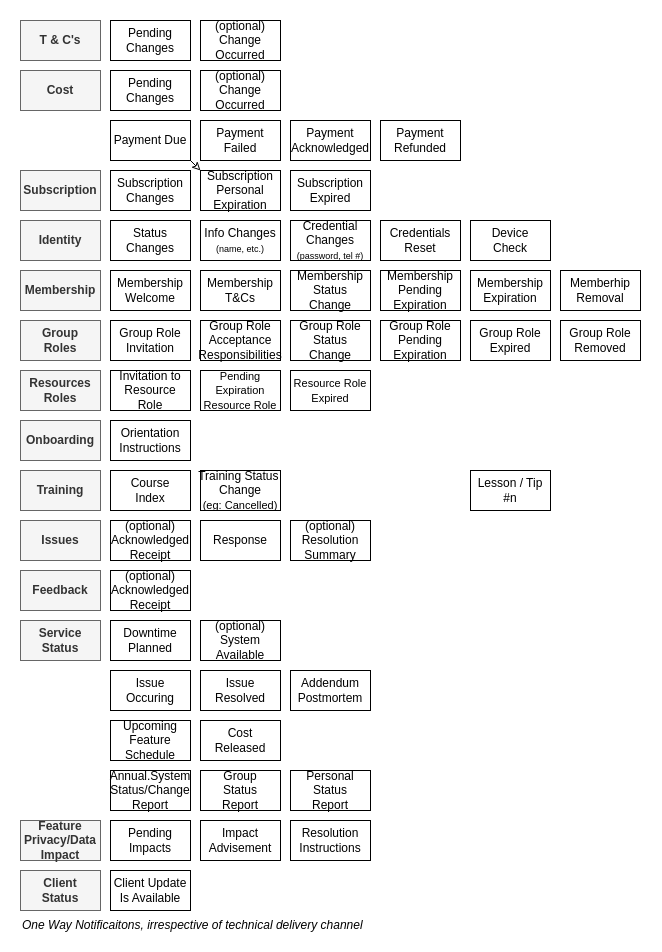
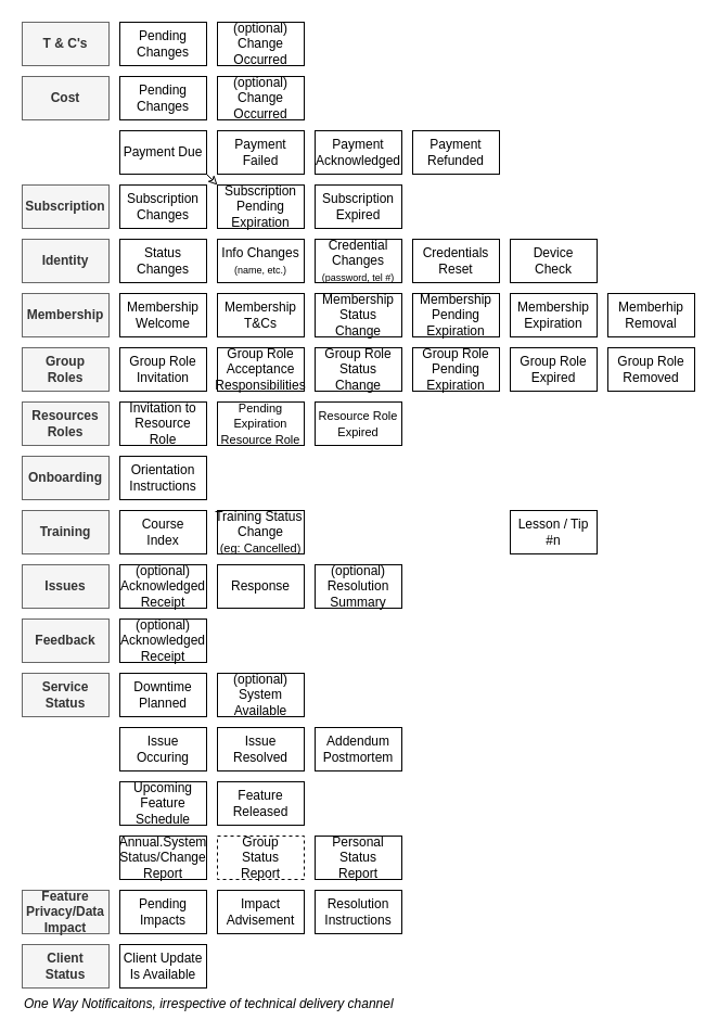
  <mxCell id="0" />
  <mxCell id="1" parent="0" />
  <mxCell id="2" value="Onboarding" style="rounded=0;whiteSpace=wrap;html=1;fillColor=#f5f5f5;fontColor=#333333;strokeColor=#666666;fontStyle=1" vertex="1" parent="1"><mxGeometry x="20" y="420" width="80" height="40" as="geometry" /></mxCell>
  <mxCell id="3" value="Membership&lt;br&gt;Welcome" style="rounded=0;whiteSpace=wrap;html=1;" vertex="1" parent="1"><mxGeometry x="110" y="270" width="80" height="40" as="geometry" /></mxCell>
  <mxCell id="4" value="Issues" style="rounded=0;whiteSpace=wrap;html=1;fillColor=#f5f5f5;fontColor=#333333;strokeColor=#666666;fontStyle=1" vertex="1" parent="1"><mxGeometry x="20" y="520" width="80" height="40" as="geometry" /></mxCell>
  <mxCell id="5" value="(optional)&lt;br&gt;Acknowledged&lt;br&gt;Receipt" style="rounded=0;whiteSpace=wrap;html=1;" vertex="1" parent="1"><mxGeometry x="110" y="520" width="80" height="40" as="geometry" /></mxCell>
  <mxCell id="6" value="Orientation&lt;br&gt;Instructions" style="rounded=0;whiteSpace=wrap;html=1;" vertex="1" parent="1"><mxGeometry x="110" y="420" width="80" height="40" as="geometry" /></mxCell>
  <mxCell id="7" value="Feedback" style="rounded=0;whiteSpace=wrap;html=1;fillColor=#f5f5f5;fontColor=#333333;strokeColor=#666666;fontStyle=1" vertex="1" parent="1"><mxGeometry x="20" y="570" width="80" height="40" as="geometry" /></mxCell>
  <mxCell id="8" value="(optional)&lt;br&gt;Acknowledged&lt;br&gt;Receipt" style="rounded=0;whiteSpace=wrap;html=1;" vertex="1" parent="1"><mxGeometry x="110" y="570" width="80" height="40" as="geometry" /></mxCell>
  <mxCell id="9" value="Training" style="rounded=0;whiteSpace=wrap;html=1;fillColor=#f5f5f5;fontColor=#333333;strokeColor=#666666;fontStyle=1" vertex="1" parent="1"><mxGeometry x="20" y="470" width="80" height="40" as="geometry" /></mxCell>
  <mxCell id="10" value="Course&lt;br&gt;Index" style="rounded=0;whiteSpace=wrap;html=1;" vertex="1" parent="1"><mxGeometry x="110" y="470" width="80" height="40" as="geometry" /></mxCell>
  <mxCell id="11" value="Lesson / Tip #n" style="rounded=0;whiteSpace=wrap;html=1;" vertex="1" parent="1"><mxGeometry x="470" y="470" width="80" height="40" as="geometry" /></mxCell>
  <mxCell id="12" value="Service Status" style="rounded=0;whiteSpace=wrap;html=1;fillColor=#f5f5f5;fontColor=#333333;strokeColor=#666666;fontStyle=1" vertex="1" parent="1"><mxGeometry x="20" y="620" width="80" height="40" as="geometry" /></mxCell>
  <mxCell id="13" value="Downtime Planned" style="rounded=0;whiteSpace=wrap;html=1;" vertex="1" parent="1"><mxGeometry x="110" y="620" width="80" height="40" as="geometry" /></mxCell>
  <mxCell id="14" value="Issue Occuring" style="rounded=0;whiteSpace=wrap;html=1;" vertex="1" parent="1"><mxGeometry x="110" y="670" width="80" height="40" as="geometry" /></mxCell>
  <mxCell id="15" value="Issue Resolved" style="rounded=0;whiteSpace=wrap;html=1;" vertex="1" parent="1"><mxGeometry x="200" y="670" width="80" height="40" as="geometry" /></mxCell>
  <mxCell id="16" value="(optional)&lt;br&gt;System Available" style="rounded=0;whiteSpace=wrap;html=1;" vertex="1" parent="1"><mxGeometry x="200" y="620" width="80" height="40" as="geometry" /></mxCell>
  <mxCell id="17" value="Addendum&lt;br&gt;Postmortem" style="rounded=0;whiteSpace=wrap;html=1;" vertex="1" parent="1"><mxGeometry x="290" y="670" width="80" height="40" as="geometry" /></mxCell>
  <mxCell id="18" value="Upcoming&lt;br&gt;Feature Schedule" style="rounded=0;whiteSpace=wrap;html=1;" vertex="1" parent="1"><mxGeometry x="110" y="720" width="80" height="40" as="geometry" /></mxCell>
- <mxCell id="19" value="Cost Released" style="rounded=0;whiteSpace=wrap;html=1;" vertex="1" parent="1"><mxGeometry x="200" y="720" width="80" height="40" as="geometry" /></mxCell>
+ <mxCell id="19" value="Feature Released" style="rounded=0;whiteSpace=wrap;html=1;" vertex="1" parent="1"><mxGeometry x="200" y="720" width="80" height="40" as="geometry" /></mxCell>
  <mxCell id="20" value="Group Role Invitation" style="rounded=0;whiteSpace=wrap;html=1;" vertex="1" parent="1"><mxGeometry x="110" y="320" width="80" height="40" as="geometry" /></mxCell>
  <mxCell id="21" value="Group Role Acceptance Responsibilities" style="rounded=0;whiteSpace=wrap;html=1;" vertex="1" parent="1"><mxGeometry x="200" y="320" width="80" height="40" as="geometry" /></mxCell>
  <mxCell id="22" value="T &amp;amp; C's" style="rounded=0;whiteSpace=wrap;html=1;fillColor=#f5f5f5;fontColor=#333333;strokeColor=#666666;fontStyle=1" vertex="1" parent="1"><mxGeometry x="20" y="20" width="80" height="40" as="geometry" /></mxCell>
  <mxCell id="23" value="Pending Changes" style="rounded=0;whiteSpace=wrap;html=1;" vertex="1" parent="1"><mxGeometry x="110" y="20" width="80" height="40" as="geometry" /></mxCell>
  <mxCell id="24" value="(optional)&lt;br&gt;Change Occurred" style="rounded=0;whiteSpace=wrap;html=1;" vertex="1" parent="1"><mxGeometry x="200" y="20" width="80" height="40" as="geometry" /></mxCell>
  <mxCell id="25" value="Cost" style="rounded=0;whiteSpace=wrap;html=1;fillColor=#f5f5f5;fontColor=#333333;strokeColor=#666666;fontStyle=1" vertex="1" parent="1"><mxGeometry x="20" y="70" width="80" height="40" as="geometry" /></mxCell>
  <mxCell id="26" value="Pending Changes" style="rounded=0;whiteSpace=wrap;html=1;" vertex="1" parent="1"><mxGeometry x="110" y="70" width="80" height="40" as="geometry" /></mxCell>
  <mxCell id="27" value="(optional)&lt;br&gt;Change Occurred" style="rounded=0;whiteSpace=wrap;html=1;" vertex="1" parent="1"><mxGeometry x="200" y="70" width="80" height="40" as="geometry" /></mxCell>
  <mxCell id="28" value="Feature Privacy/Data&lt;br&gt;Impact" style="rounded=0;whiteSpace=wrap;html=1;fillColor=#f5f5f5;fontColor=#333333;strokeColor=#666666;fontStyle=1" vertex="1" parent="1"><mxGeometry x="20" y="820" width="80" height="40" as="geometry" /></mxCell>
  <mxCell id="29" value="Pending Impacts" style="rounded=0;whiteSpace=wrap;html=1;" vertex="1" parent="1"><mxGeometry x="110" y="820" width="80" height="40" as="geometry" /></mxCell>
  <mxCell id="30" value="Annual.System Status/Change&lt;br&gt;Report" style="rounded=0;whiteSpace=wrap;html=1;" vertex="1" parent="1"><mxGeometry x="110" y="770" width="80" height="40" as="geometry" /></mxCell>
  <mxCell id="31" value="Resolution&lt;br&gt;Instructions" style="rounded=0;whiteSpace=wrap;html=1;" vertex="1" parent="1"><mxGeometry x="290" y="820" width="80" height="40" as="geometry" /></mxCell>
  <mxCell id="32" value="Group Role&lt;br&gt;Pending Expiration" style="rounded=0;whiteSpace=wrap;html=1;" vertex="1" parent="1"><mxGeometry x="380" y="320" width="80" height="40" as="geometry" /></mxCell>
  <mxCell id="33" value="Group Role&lt;br&gt;Removed" style="rounded=0;whiteSpace=wrap;html=1;" vertex="1" parent="1"><mxGeometry x="560" y="320" width="80" height="40" as="geometry" /></mxCell>
  <mxCell id="34" value="Membership&lt;br&gt;Pending Expiration" style="rounded=0;whiteSpace=wrap;html=1;" vertex="1" parent="1"><mxGeometry x="380" y="270" width="80" height="40" as="geometry" /></mxCell>
  <mxCell id="35" value="Membership&lt;br&gt;Expiration" style="rounded=0;whiteSpace=wrap;html=1;" vertex="1" parent="1"><mxGeometry x="470" y="270" width="80" height="40" as="geometry" /></mxCell>
  <mxCell id="36" value="Subscription" style="rounded=0;whiteSpace=wrap;html=1;fillColor=#f5f5f5;fontColor=#333333;strokeColor=#666666;fontStyle=1" vertex="1" parent="1"><mxGeometry x="20" y="170" width="80" height="40" as="geometry" /></mxCell>
- <mxCell id="37" value="Subscription&lt;br&gt;Personal&lt;br&gt;Expiration" style="rounded=0;whiteSpace=wrap;html=1;" vertex="1" parent="1"><mxGeometry x="200" y="170" width="80" height="40" as="geometry" /></mxCell>
+ <mxCell id="37" value="Subscription&lt;br&gt;Pending&lt;br&gt;Expiration" style="rounded=0;whiteSpace=wrap;html=1;" vertex="1" parent="1"><mxGeometry x="200" y="170" width="80" height="40" as="geometry" /></mxCell>
  <mxCell id="38" value="Subscription&lt;br&gt;Expired" style="rounded=0;whiteSpace=wrap;html=1;" vertex="1" parent="1"><mxGeometry x="290" y="170" width="80" height="40" as="geometry" /></mxCell>
  <mxCell id="39" value="Subscription&lt;br&gt;Changes" style="rounded=0;whiteSpace=wrap;html=1;" vertex="1" parent="1"><mxGeometry x="110" y="170" width="80" height="40" as="geometry" /></mxCell>
  <mxCell id="40" value="Group&lt;br&gt;Roles" style="rounded=0;whiteSpace=wrap;html=1;fillColor=#f5f5f5;fontColor=#333333;strokeColor=#666666;fontStyle=1" vertex="1" parent="1"><mxGeometry x="20" y="320" width="80" height="40" as="geometry" /></mxCell>
  <mxCell id="41" value="Resources&lt;br&gt;Roles" style="rounded=0;whiteSpace=wrap;html=1;fillColor=#f5f5f5;fontColor=#333333;strokeColor=#666666;fontStyle=1" vertex="1" parent="1"><mxGeometry x="20" y="370" width="80" height="40" as="geometry" /></mxCell>
  <mxCell id="42" value="Invitation to Resource Role" style="rounded=0;whiteSpace=wrap;html=1;" vertex="1" parent="1"><mxGeometry x="110" y="370" width="80" height="40" as="geometry" /></mxCell>
  <mxCell id="43" value="&lt;font style=&quot;font-size: 11px&quot;&gt;Pending Expiration Resource Role&lt;/font&gt;" style="rounded=0;whiteSpace=wrap;html=1;" vertex="1" parent="1"><mxGeometry x="200" y="370" width="80" height="40" as="geometry" /></mxCell>
  <mxCell id="44" value="&lt;font style=&quot;font-size: 11px&quot;&gt;Resource Role&lt;br&gt;Expired&lt;br&gt;&lt;/font&gt;" style="rounded=0;whiteSpace=wrap;html=1;" vertex="1" parent="1"><mxGeometry x="290" y="370" width="80" height="40" as="geometry" /></mxCell>
  <mxCell id="45" value="Group Role&lt;br&gt;Expired" style="rounded=0;whiteSpace=wrap;html=1;" vertex="1" parent="1"><mxGeometry x="470" y="320" width="80" height="40" as="geometry" /></mxCell>
  <mxCell id="46" value="Group Role Status Change" style="rounded=0;whiteSpace=wrap;html=1;" vertex="1" parent="1"><mxGeometry x="290" y="320" width="80" height="40" as="geometry" /></mxCell>
  <mxCell id="47" value="Membership Status Change" style="rounded=0;whiteSpace=wrap;html=1;" vertex="1" parent="1"><mxGeometry x="290" y="270" width="80" height="40" as="geometry" /></mxCell>
  <mxCell id="48" value="Membership" style="rounded=0;whiteSpace=wrap;html=1;fillColor=#f5f5f5;fontColor=#333333;strokeColor=#666666;fontStyle=1" vertex="1" parent="1"><mxGeometry x="20" y="270" width="80" height="40" as="geometry" /></mxCell>
  <mxCell id="49" value="Memberhip&lt;br&gt;Removal" style="rounded=0;whiteSpace=wrap;html=1;" vertex="1" parent="1"><mxGeometry x="560" y="270" width="80" height="40" as="geometry" /></mxCell>
  <mxCell id="50" value="Membership&lt;br&gt;T&amp;amp;Cs" style="rounded=0;whiteSpace=wrap;html=1;" vertex="1" parent="1"><mxGeometry x="200" y="270" width="80" height="40" as="geometry" /></mxCell>
  <mxCell id="51" value="Training&amp;nbsp;Status&amp;nbsp; Change &lt;br&gt;&lt;font style=&quot;font-size: 11px&quot;&gt;(eg: Cancelled)&lt;/font&gt;" style="rounded=0;whiteSpace=wrap;html=1;" vertex="1" parent="1"><mxGeometry x="200" y="470" width="80" height="40" as="geometry" /></mxCell>
- <mxCell id="52" value="Group&lt;br&gt;Status&lt;br&gt;Report" style="rounded=0;whiteSpace=wrap;html=1;" vertex="1" parent="1"><mxGeometry x="200" y="770" width="80" height="40" as="geometry" /></mxCell>
+ <mxCell id="52" value="Group&lt;br&gt;Status&lt;br&gt;Report" style="rounded=0;whiteSpace=wrap;html=1;dashed=1;" vertex="1" parent="1"><mxGeometry x="200" y="770" width="80" height="40" as="geometry" /></mxCell>
  <mxCell id="53" value="Personal&lt;br&gt;Status &lt;br&gt;Report" style="rounded=0;whiteSpace=wrap;html=1;" vertex="1" parent="1"><mxGeometry x="290" y="770" width="80" height="40" as="geometry" /></mxCell>
  <mxCell id="54" style="rounded=0;orthogonalLoop=1;jettySize=auto;html=1;entryX=0;entryY=0;entryDx=0;entryDy=0;exitX=1;exitY=1;exitDx=0;exitDy=0;endArrow=classic;endFill=0;" edge="1" parent="1" source="55" target="37"><mxGeometry relative="1" as="geometry" /></mxCell>
  <mxCell id="55" value="Payment Due" style="rounded=0;whiteSpace=wrap;html=1;" vertex="1" parent="1"><mxGeometry x="110" y="120" width="80" height="40" as="geometry" /></mxCell>
  <mxCell id="56" value="Payment Failed" style="rounded=0;whiteSpace=wrap;html=1;" vertex="1" parent="1"><mxGeometry x="200" y="120" width="80" height="40" as="geometry" /></mxCell>
  <mxCell id="57" value="Payment Acknowledged" style="rounded=0;whiteSpace=wrap;html=1;" vertex="1" parent="1"><mxGeometry x="290" y="120" width="80" height="40" as="geometry" /></mxCell>
  <mxCell id="58" value="Payment Refunded" style="rounded=0;whiteSpace=wrap;html=1;" vertex="1" parent="1"><mxGeometry x="380" y="120" width="80" height="40" as="geometry" /></mxCell>
  <mxCell id="59" value="Impact Advisement" style="rounded=0;whiteSpace=wrap;html=1;" vertex="1" parent="1"><mxGeometry x="200" y="820" width="80" height="40" as="geometry" /></mxCell>
  <mxCell id="60" value="Identity" style="rounded=0;whiteSpace=wrap;html=1;fillColor=#f5f5f5;fontColor=#333333;strokeColor=#666666;fontStyle=1" vertex="1" parent="1"><mxGeometry x="20" y="220" width="80" height="40" as="geometry" /></mxCell>
  <mxCell id="61" value="Device &lt;br&gt;Check" style="rounded=0;whiteSpace=wrap;html=1;" vertex="1" parent="1"><mxGeometry x="470" y="220" width="80" height="40" as="geometry" /></mxCell>
  <mxCell id="62" value="Info Changes&lt;br&gt;&lt;font style=&quot;font-size: 9px&quot;&gt;(name, etc.)&lt;/font&gt;" style="rounded=0;whiteSpace=wrap;html=1;" vertex="1" parent="1"><mxGeometry x="200" y="220" width="80" height="40" as="geometry" /></mxCell>
  <mxCell id="63" value="Status Changes" style="rounded=0;whiteSpace=wrap;html=1;" vertex="1" parent="1"><mxGeometry x="110" y="220" width="80" height="40" as="geometry" /></mxCell>
  <mxCell id="64" value="Credential Changes&lt;br&gt;&lt;font style=&quot;font-size: 9px&quot;&gt;(password, tel #)&lt;/font&gt;" style="rounded=0;whiteSpace=wrap;html=1;" vertex="1" parent="1"><mxGeometry x="290" y="220" width="80" height="40" as="geometry" /></mxCell>
  <mxCell id="65" value="Credentials Reset" style="rounded=0;whiteSpace=wrap;html=1;" vertex="1" parent="1"><mxGeometry x="380" y="220" width="80" height="40" as="geometry" /></mxCell>
  <mxCell id="66" value="Response" style="rounded=0;whiteSpace=wrap;html=1;" vertex="1" parent="1"><mxGeometry x="200" y="520" width="80" height="40" as="geometry" /></mxCell>
  <mxCell id="67" value="(optional)&lt;br&gt;Resolution Summary" style="rounded=0;whiteSpace=wrap;html=1;" vertex="1" parent="1"><mxGeometry x="290" y="520" width="80" height="40" as="geometry" /></mxCell>
  <mxCell id="68" value="Client&lt;br&gt;Status" style="rounded=0;whiteSpace=wrap;html=1;fillColor=#f5f5f5;fontColor=#333333;strokeColor=#666666;fontStyle=1" vertex="1" parent="1"><mxGeometry x="20" y="870" width="80" height="40" as="geometry" /></mxCell>
  <mxCell id="69" value="Client Update Is Available" style="rounded=0;whiteSpace=wrap;html=1;" vertex="1" parent="1"><mxGeometry x="110" y="870" width="80" height="40" as="geometry" /></mxCell>
  <mxCell id="70" value="One Way Notificaitons, irrespective of technical delivery channel" style="text;html=1;strokeColor=none;fillColor=none;align=left;verticalAlign=middle;whiteSpace=wrap;rounded=0;fontStyle=2" vertex="1" parent="1"><mxGeometry x="20" y="920" width="600" height="10" as="geometry" /></mxCell>
